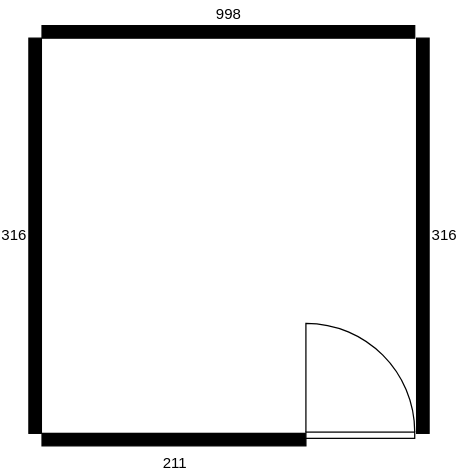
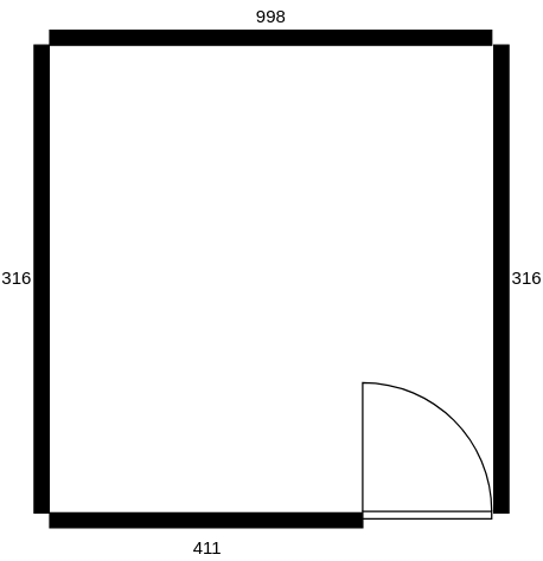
  <mxCell id="0" />
  <mxCell id="1" parent="0" />
  <mxCell id="2" value="998" style="verticalLabelPosition=top;html=1;verticalAlign=bottom;align=center;shape=mxgraph.floorplan.wall;fillColor=#000000;labelPosition=center;" vertex="1" parent="1"><mxGeometry x="31" y="20" width="298" height="10" as="geometry" /></mxCell>
- <mxCell id="3" value="211" style="verticalLabelPosition=bottom;html=1;verticalAlign=top;align=center;shape=mxgraph.floorplan.wall;fillColor=#000000;labelPosition=center;" vertex="1" parent="1"><mxGeometry x="31" y="346" width="211" height="10" as="geometry" /></mxCell>
+ <mxCell id="3" value="411" style="verticalLabelPosition=bottom;html=1;verticalAlign=top;align=center;shape=mxgraph.floorplan.wall;fillColor=#000000;labelPosition=center;" vertex="1" parent="1"><mxGeometry x="31" y="346" width="211" height="10" as="geometry" /></mxCell>
  <mxCell id="4" value="316" style="verticalLabelPosition=middle;html=1;verticalAlign=middle;align=left;shape=mxgraph.floorplan.wall;fillColor=#000000;labelPosition=right;direction=south;" vertex="1" parent="1"><mxGeometry x="330" y="30" width="11" height="316" as="geometry" /></mxCell>
  <mxCell id="5" value="316" style="verticalLabelPosition=middle;html=1;verticalAlign=middle;align=right;shape=mxgraph.floorplan.wall;fillColor=#000000;labelPosition=left;direction=south;" vertex="1" parent="1"><mxGeometry x="20" y="30" width="11" height="316" as="geometry" /></mxCell>
  <mxCell id="6" value="" style="verticalLabelPosition=bottom;html=1;verticalAlign=top;align=center;shape=mxgraph.floorplan.doorRight;direction=west;" vertex="1" parent="1"><mxGeometry x="242" y="276" width="87" height="74" as="geometry" /></mxCell>
